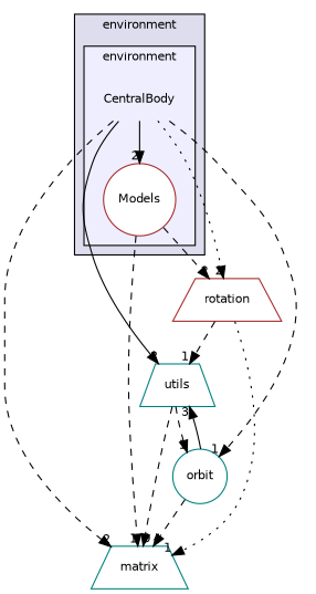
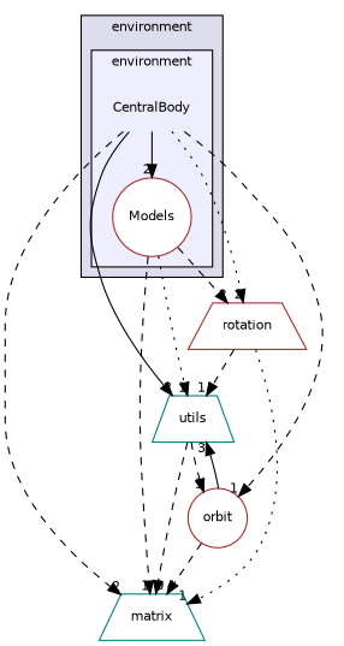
  digraph {
    compound=true
    node [color=brown fontname=Helvetica fontsize=10 shape=trapezium]
    edge [headlabel=1 labeldistance=1.5 labelfontname=Helvetica labelfontsize=10 style=dashed]
    n1 [label=CentralBody shape=plaintext]
    n2 [fillcolor=white label=Models shape=circle style=filled]
    n3 [color=teal label=utils]
-   n4 [color=teal fillcolor=white label=orbit shape=circle style=filled]
+   n4 [fillcolor=white label=orbit shape=circle style=filled]
    n5 [color=teal label=matrix]
    n6 [label=rotation]
    subgraph cluster_1 {
      bgcolor="#ddddee"
      fontname=Helvetica
      fontsize=10
      label=environment
      pencolor=black
      subgraph cluster_2 {
        bgcolor="#eeeeff"
        fontname=Helvetica
        fontsize=10
        label=environment
        pencolor=black
        n1
        n2
      }
    }
    n1 -> n2 [headlabel=2 style=solid]
    n1 -> n3 [headlabel=2 style=solid]
    n1 -> n4
    n1 -> n5 [headlabel=2]
    n1 -> n6 [headlabel=2 style=dotted]
+   n2 -> n3 [style=dotted]
    n2 -> n5
    n2 -> n6 [headlabel=2]
    n3 -> n4
    n3 -> n5 [headlabel=9]
    n4 -> n3 [headlabel=3 style=solid]
    n4 -> n5 [headlabel=4]
    n6 -> n3
    n6 -> n5 [style=dotted]
  }
